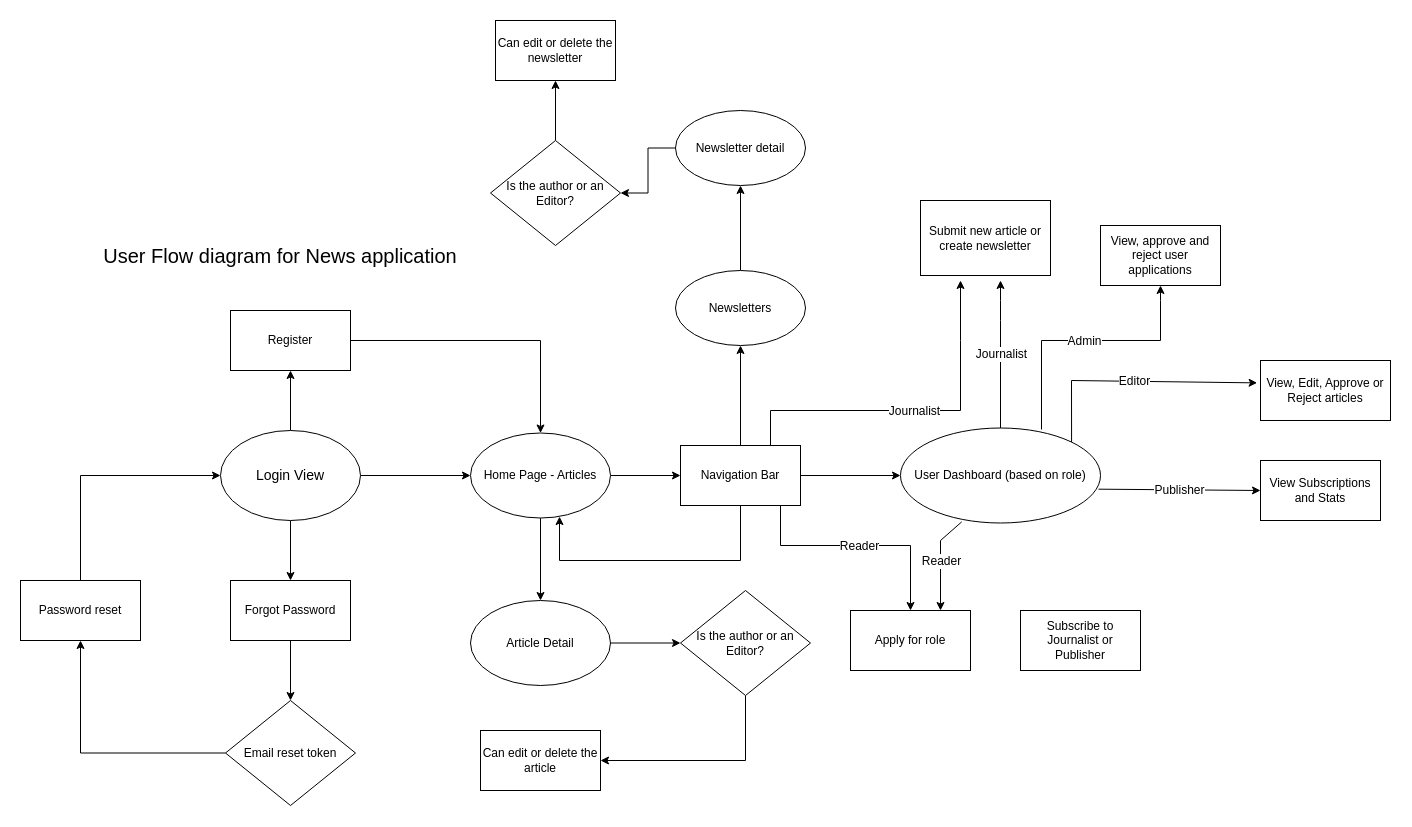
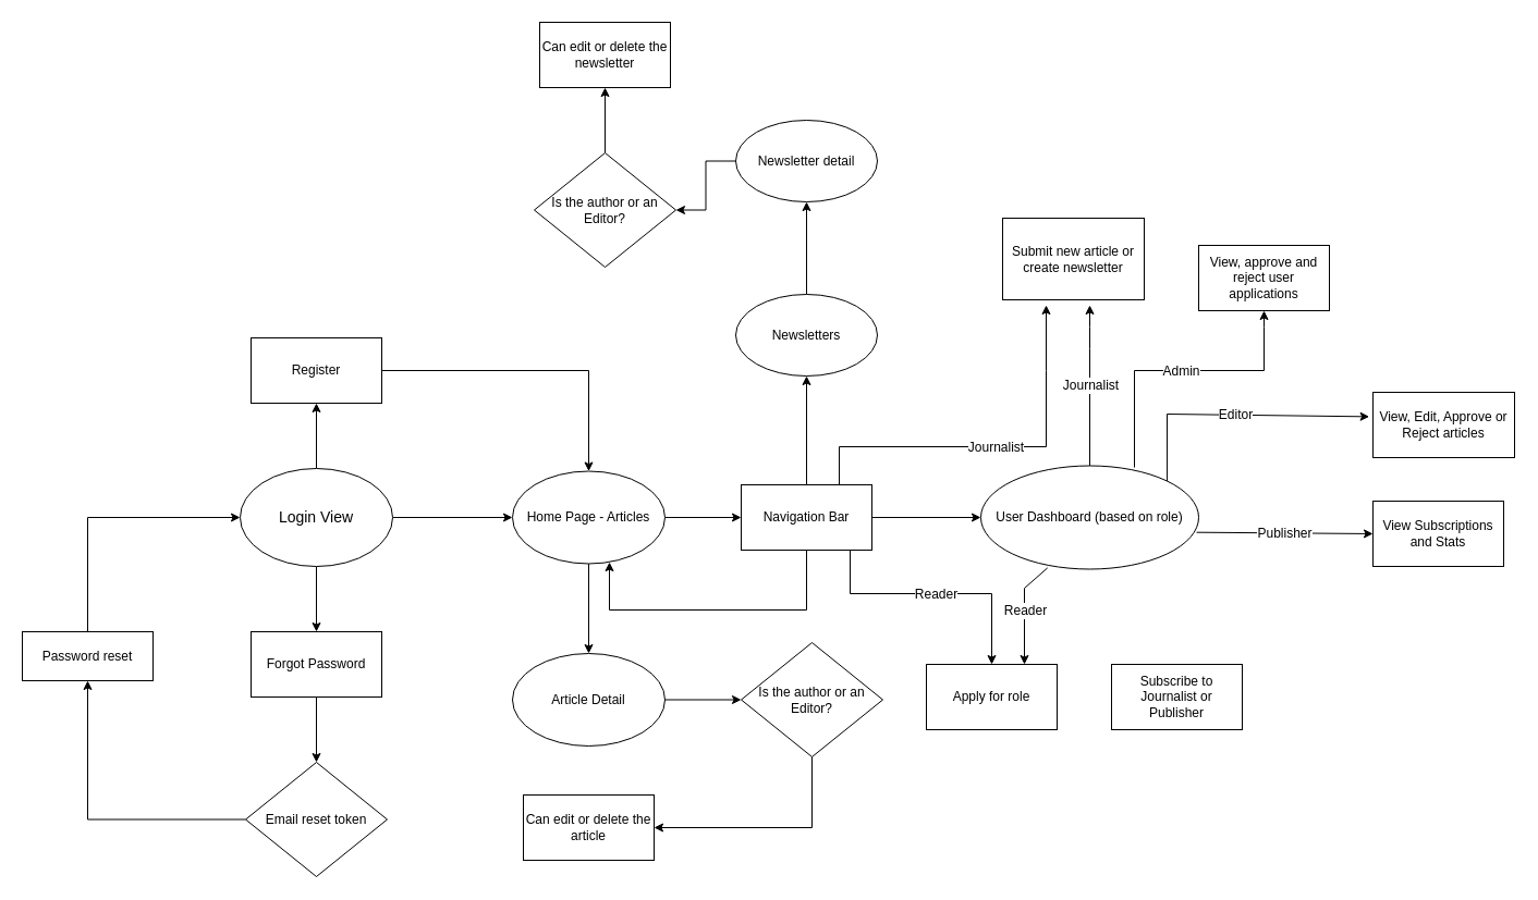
  <mxCell id="0" />
  <mxCell id="1" parent="0" />
  <mxCell id="2" value="" style="edgeStyle=orthogonalEdgeStyle;rounded=0;orthogonalLoop=1;jettySize=auto;html=1;" parent="1" source="5" target="7" edge="1"><mxGeometry relative="1" as="geometry" /></mxCell>
  <mxCell id="3" value="" style="edgeStyle=orthogonalEdgeStyle;rounded=0;orthogonalLoop=1;jettySize=auto;html=1;" parent="1" source="5" target="8" edge="1"><mxGeometry relative="1" as="geometry" /></mxCell>
  <mxCell id="4" value="" style="edgeStyle=orthogonalEdgeStyle;rounded=0;orthogonalLoop=1;jettySize=auto;html=1;" parent="1" source="5" target="11" edge="1"><mxGeometry relative="1" as="geometry" /></mxCell>
  <mxCell id="5" value="&lt;font style=&quot;font-size: 14px;&quot;&gt;Login View&lt;/font&gt;" style="ellipse;whiteSpace=wrap;html=1;fillColor=light-dark(#FFFFFF,#666666);" parent="1" vertex="1"><mxGeometry x="220" y="430" width="140" height="90" as="geometry" /></mxCell>
  <mxCell id="6" value="" style="edgeStyle=orthogonalEdgeStyle;rounded=0;orthogonalLoop=1;jettySize=auto;html=1;" parent="1" source="7" target="14" edge="1"><mxGeometry relative="1" as="geometry" /></mxCell>
  <mxCell id="7" value="Forgot Password" style="whiteSpace=wrap;html=1;" parent="1" vertex="1"><mxGeometry x="230" y="580" width="120" height="60" as="geometry" /></mxCell>
  <mxCell id="8" value="Register" style="whiteSpace=wrap;html=1;" parent="1" vertex="1"><mxGeometry x="230" y="310" width="120" height="60" as="geometry" /></mxCell>
  <mxCell id="9" value="" style="edgeStyle=orthogonalEdgeStyle;rounded=0;orthogonalLoop=1;jettySize=auto;html=1;" parent="1" source="11" target="18" edge="1"><mxGeometry relative="1" as="geometry" /></mxCell>
  <mxCell id="10" value="" style="edgeStyle=orthogonalEdgeStyle;rounded=0;orthogonalLoop=1;jettySize=auto;html=1;" parent="1" source="11" target="21" edge="1"><mxGeometry relative="1" as="geometry" /></mxCell>
  <mxCell id="11" value="Home Page - Articles" style="ellipse;whiteSpace=wrap;html=1;" parent="1" vertex="1"><mxGeometry x="470" y="432.5" width="140" height="85" as="geometry" /></mxCell>
  <mxCell id="12" value="" style="edgeStyle=orthogonalEdgeStyle;rounded=0;orthogonalLoop=1;jettySize=auto;html=1;entryX=0.5;entryY=0;entryDx=0;entryDy=0;exitX=1;exitY=0.5;exitDx=0;exitDy=0;" parent="1" source="8" target="11" edge="1"><mxGeometry relative="1" as="geometry"><mxPoint x="440" y="370" as="sourcePoint" /><mxPoint x="550" y="370" as="targetPoint" /></mxGeometry></mxCell>
  <mxCell id="13" value="" style="edgeStyle=orthogonalEdgeStyle;rounded=0;orthogonalLoop=1;jettySize=auto;html=1;" parent="1" source="14" target="15" edge="1"><mxGeometry relative="1" as="geometry" /></mxCell>
  <mxCell id="14" value="Email reset token" style="rhombus;whiteSpace=wrap;html=1;" parent="1" vertex="1"><mxGeometry x="225" y="700" width="130" height="105" as="geometry" /></mxCell>
- <mxCell id="15" value="Password reset" style="whiteSpace=wrap;html=1;" parent="1" vertex="1"><mxGeometry x="20" y="580" width="120" height="60" as="geometry" /></mxCell>
+ <mxCell id="15" value="Password reset" style="whiteSpace=wrap;html=1;" parent="1" vertex="1"><mxGeometry x="20" y="580" width="120" height="45" as="geometry" /></mxCell>
  <mxCell id="16" value="" style="edgeStyle=orthogonalEdgeStyle;rounded=0;orthogonalLoop=1;jettySize=auto;html=1;exitX=0.5;exitY=0;exitDx=0;exitDy=0;entryX=0;entryY=0.5;entryDx=0;entryDy=0;" parent="1" source="15" target="5" edge="1"><mxGeometry relative="1" as="geometry"><mxPoint x="0" y="240" as="sourcePoint" /><mxPoint x="200" y="430" as="targetPoint" /></mxGeometry></mxCell>
  <mxCell id="17" value="" style="edgeStyle=orthogonalEdgeStyle;rounded=0;orthogonalLoop=1;jettySize=auto;html=1;" parent="1" source="18" target="27" edge="1"><mxGeometry relative="1" as="geometry" /></mxCell>
  <mxCell id="18" value="Article Detail" style="ellipse;whiteSpace=wrap;html=1;" parent="1" vertex="1"><mxGeometry x="470" y="600" width="140" height="85" as="geometry" /></mxCell>
  <mxCell id="19" value="" style="edgeStyle=orthogonalEdgeStyle;rounded=0;orthogonalLoop=1;jettySize=auto;html=1;" parent="1" source="21" target="23" edge="1"><mxGeometry relative="1" as="geometry" /></mxCell>
  <mxCell id="20" value="" style="edgeStyle=orthogonalEdgeStyle;rounded=0;orthogonalLoop=1;jettySize=auto;html=1;" parent="1" source="21" target="32" edge="1"><mxGeometry relative="1" as="geometry" /></mxCell>
  <mxCell id="21" value="Navigation Bar" style="whiteSpace=wrap;html=1;fillColor=light-dark(#FFFFFF,#4B4B4B);" parent="1" vertex="1"><mxGeometry x="680" y="445" width="120" height="60" as="geometry" /></mxCell>
  <mxCell id="22" value="" style="edgeStyle=orthogonalEdgeStyle;rounded=0;orthogonalLoop=1;jettySize=auto;html=1;" parent="1" source="23" target="25" edge="1"><mxGeometry relative="1" as="geometry" /></mxCell>
  <mxCell id="23" value="Newsletters" style="ellipse;whiteSpace=wrap;html=1;" parent="1" vertex="1"><mxGeometry x="675" y="270" width="130" height="75" as="geometry" /></mxCell>
  <mxCell id="24" value="" style="edgeStyle=orthogonalEdgeStyle;rounded=0;orthogonalLoop=1;jettySize=auto;html=1;" parent="1" source="25" target="30" edge="1"><mxGeometry relative="1" as="geometry" /></mxCell>
  <mxCell id="25" value="Newsletter detail" style="ellipse;whiteSpace=wrap;html=1;" parent="1" vertex="1"><mxGeometry x="675" y="110" width="130" height="75" as="geometry" /></mxCell>
  <mxCell id="26" value="" style="edgeStyle=orthogonalEdgeStyle;rounded=0;orthogonalLoop=1;jettySize=auto;html=1;exitX=0.5;exitY=1;exitDx=0;exitDy=0;entryX=1;entryY=0.5;entryDx=0;entryDy=0;" parent="1" source="27" target="28" edge="1"><mxGeometry relative="1" as="geometry"><mxPoint x="810.003" y="710.004" as="sourcePoint" /><mxPoint x="650" y="790" as="targetPoint" /><Array as="points"><mxPoint x="745" y="760" /></Array></mxGeometry></mxCell>
  <mxCell id="27" value="Is the author or an Editor?" style="rhombus;whiteSpace=wrap;html=1;" parent="1" vertex="1"><mxGeometry x="680" y="590" width="130" height="105" as="geometry" /></mxCell>
  <mxCell id="28" value="Can edit or delete the article" style="whiteSpace=wrap;html=1;" parent="1" vertex="1"><mxGeometry x="480" y="730" width="120" height="60" as="geometry" /></mxCell>
  <mxCell id="29" value="" style="edgeStyle=orthogonalEdgeStyle;rounded=0;orthogonalLoop=1;jettySize=auto;html=1;" parent="1" source="30" target="31" edge="1"><mxGeometry relative="1" as="geometry" /></mxCell>
  <mxCell id="30" value="Is the author or an Editor?" style="rhombus;whiteSpace=wrap;html=1;" parent="1" vertex="1"><mxGeometry x="490" y="140" width="130" height="105" as="geometry" /></mxCell>
  <mxCell id="31" value="Can edit or delete the newsletter" style="whiteSpace=wrap;html=1;" parent="1" vertex="1"><mxGeometry x="495" y="20" width="120" height="60" as="geometry" /></mxCell>
  <mxCell id="32" value="User Dashboard (based on role)" style="ellipse;whiteSpace=wrap;html=1;" parent="1" vertex="1"><mxGeometry x="900" y="427.5" width="200" height="95" as="geometry" /></mxCell>
- <mxCell id="33" value="&lt;font style=&quot;font-size: 20px;&quot;&gt;User Flow diagram for News application&lt;/font&gt;" style="text;html=1;align=center;verticalAlign=middle;whiteSpace=wrap;rounded=0;" parent="1" vertex="1"><mxGeometry x="90" y="240" width="380" height="30" as="geometry" /></mxCell>
  <mxCell id="34" value="" style="endArrow=classic;html=1;rounded=0;exitX=1;exitY=0;exitDx=0;exitDy=0;entryX=-0.026;entryY=0.373;entryDx=0;entryDy=0;entryPerimeter=0;" parent="1" source="32" target="50" edge="1"><mxGeometry relative="1" as="geometry"><mxPoint x="1130" y="320.005" as="sourcePoint" /><mxPoint x="1250" y="380" as="targetPoint" /><Array as="points"><mxPoint x="1071" y="380" /></Array></mxGeometry></mxCell>
  <mxCell id="35" value="&lt;font style=&quot;font-size: 12px;&quot;&gt;Editor&lt;/font&gt;" style="edgeLabel;resizable=0;html=1;;align=center;verticalAlign=middle;" parent="34" connectable="0" vertex="1"><mxGeometry relative="1" as="geometry" /></mxCell>
  <mxCell id="36" value="" style="endArrow=classic;html=1;rounded=0;exitX=0.5;exitY=0;exitDx=0;exitDy=0;" parent="1" source="32" edge="1"><mxGeometry relative="1" as="geometry"><mxPoint x="1020" y="565" as="sourcePoint" /><mxPoint x="1000" y="280" as="targetPoint" /><Array as="points"><mxPoint x="1000" y="320" /><mxPoint x="1000" y="300" /></Array></mxGeometry></mxCell>
  <mxCell id="37" value="&lt;font style=&quot;font-size: 12px;&quot;&gt;Journalist&lt;/font&gt;" style="edgeLabel;resizable=0;html=1;;align=center;verticalAlign=middle;" parent="36" connectable="0" vertex="1"><mxGeometry relative="1" as="geometry" /></mxCell>
  <mxCell id="38" value="" style="endArrow=classic;html=1;rounded=0;exitX=0.99;exitY=0.644;exitDx=0;exitDy=0;exitPerimeter=0;entryX=0;entryY=0.5;entryDx=0;entryDy=0;" parent="1" source="32" target="49" edge="1"><mxGeometry relative="1" as="geometry"><mxPoint x="1120" y="490" as="sourcePoint" /><mxPoint x="1260" y="489" as="targetPoint" /></mxGeometry></mxCell>
  <mxCell id="39" value="&lt;font style=&quot;font-size: 12px;&quot;&gt;Publisher&lt;/font&gt;" style="edgeLabel;resizable=0;html=1;;align=center;verticalAlign=middle;" parent="38" connectable="0" vertex="1"><mxGeometry relative="1" as="geometry" /></mxCell>
  <mxCell id="40" value="&lt;font&gt;Submit new article or create newsletter&lt;/font&gt;" style="whiteSpace=wrap;html=1;" parent="1" vertex="1"><mxGeometry x="920" y="200" width="130" height="75" as="geometry" /></mxCell>
  <mxCell id="41" value="" style="endArrow=classic;html=1;rounded=0;exitX=0.75;exitY=0;exitDx=0;exitDy=0;" parent="1" source="21" edge="1"><mxGeometry relative="1" as="geometry"><mxPoint x="780" y="400" as="sourcePoint" /><mxPoint x="960" y="280" as="targetPoint" /><Array as="points"><mxPoint x="770" y="410" /><mxPoint x="960" y="410" /><mxPoint x="960" y="340" /></Array></mxGeometry></mxCell>
  <mxCell id="42" value="&lt;font style=&quot;font-size: 12px;&quot;&gt;Journalist&lt;/font&gt;" style="edgeLabel;resizable=0;html=1;;align=center;verticalAlign=middle;" parent="41" connectable="0" vertex="1"><mxGeometry relative="1" as="geometry" /></mxCell>
  <mxCell id="43" value="Subscribe to Journalist or Publisher" style="whiteSpace=wrap;html=1;" parent="1" vertex="1"><mxGeometry x="1020" y="610" width="120" height="60" as="geometry" /></mxCell>
  <mxCell id="44" value="" style="endArrow=classic;html=1;rounded=0;entryX=0.5;entryY=0;entryDx=0;entryDy=0;" parent="1" target="46" edge="1"><mxGeometry relative="1" as="geometry"><mxPoint x="780" y="505" as="sourcePoint" /><mxPoint x="890" y="590" as="targetPoint" /><Array as="points"><mxPoint x="780" y="545" /><mxPoint x="910" y="545" /></Array></mxGeometry></mxCell>
  <mxCell id="45" value="&lt;font style=&quot;font-size: 12px;&quot;&gt;Reader&lt;/font&gt;" style="edgeLabel;resizable=0;html=1;;align=center;verticalAlign=middle;" parent="44" connectable="0" vertex="1"><mxGeometry relative="1" as="geometry" /></mxCell>
  <mxCell id="46" value="Apply for role" style="whiteSpace=wrap;html=1;" parent="1" vertex="1"><mxGeometry x="850" y="610" width="120" height="60" as="geometry" /></mxCell>
  <mxCell id="47" value="" style="endArrow=classic;html=1;rounded=0;exitX=0.306;exitY=0.988;exitDx=0;exitDy=0;exitPerimeter=0;entryX=0.75;entryY=0;entryDx=0;entryDy=0;" parent="1" source="32" target="46" edge="1"><mxGeometry relative="1" as="geometry"><mxPoint x="1220" y="522.5" as="sourcePoint" /><mxPoint x="940" y="590" as="targetPoint" /><Array as="points"><mxPoint x="940" y="540" /></Array></mxGeometry></mxCell>
  <mxCell id="48" value="&lt;font style=&quot;font-size: 12px;&quot;&gt;Reader&lt;/font&gt;" style="edgeLabel;resizable=0;html=1;;align=center;verticalAlign=middle;" parent="47" connectable="0" vertex="1"><mxGeometry relative="1" as="geometry" /></mxCell>
  <mxCell id="49" value="View Subscriptions and Stats" style="rounded=0;whiteSpace=wrap;html=1;" parent="1" vertex="1"><mxGeometry x="1260" y="460" width="120" height="60" as="geometry" /></mxCell>
  <mxCell id="50" value="View, Edit, Approve or Reject articles" style="rounded=0;whiteSpace=wrap;html=1;" parent="1" vertex="1"><mxGeometry x="1260" y="360" width="130" height="60" as="geometry" /></mxCell>
  <mxCell id="51" value="" style="edgeStyle=orthogonalEdgeStyle;rounded=0;orthogonalLoop=1;jettySize=auto;html=1;exitX=0.5;exitY=1;exitDx=0;exitDy=0;entryX=0.636;entryY=0.983;entryDx=0;entryDy=0;entryPerimeter=0;" parent="1" source="21" target="11" edge="1"><mxGeometry relative="1" as="geometry"><mxPoint x="1130" y="880" as="sourcePoint" /><mxPoint x="640" y="560" as="targetPoint" /><Array as="points"><mxPoint x="740" y="560" /><mxPoint x="559" y="560" /></Array></mxGeometry></mxCell>
  <mxCell id="52" value="" style="endArrow=classic;html=1;rounded=0;exitX=0.705;exitY=0.016;exitDx=0;exitDy=0;exitPerimeter=0;entryX=0.5;entryY=1;entryDx=0;entryDy=0;" edge="1" parent="1" source="32" target="54"><mxGeometry relative="1" as="geometry"><mxPoint x="820" y="570" as="sourcePoint" /><mxPoint x="940" y="740" as="targetPoint" /><Array as="points"><mxPoint x="1041" y="340" /><mxPoint x="1160" y="340" /><mxPoint x="1160" y="300" /></Array></mxGeometry></mxCell>
  <mxCell id="53" value="&lt;font style=&quot;font-size: 12px;&quot;&gt;Admin&lt;/font&gt;" style="edgeLabel;resizable=0;html=1;;align=center;verticalAlign=middle;" connectable="0" vertex="1" parent="52"><mxGeometry relative="1" as="geometry"><mxPoint as="offset" /></mxGeometry></mxCell>
  <mxCell id="54" value="View, approve and reject user applications" style="whiteSpace=wrap;html=1;" vertex="1" parent="1"><mxGeometry x="1100" y="225" width="120" height="60" as="geometry" /></mxCell>
